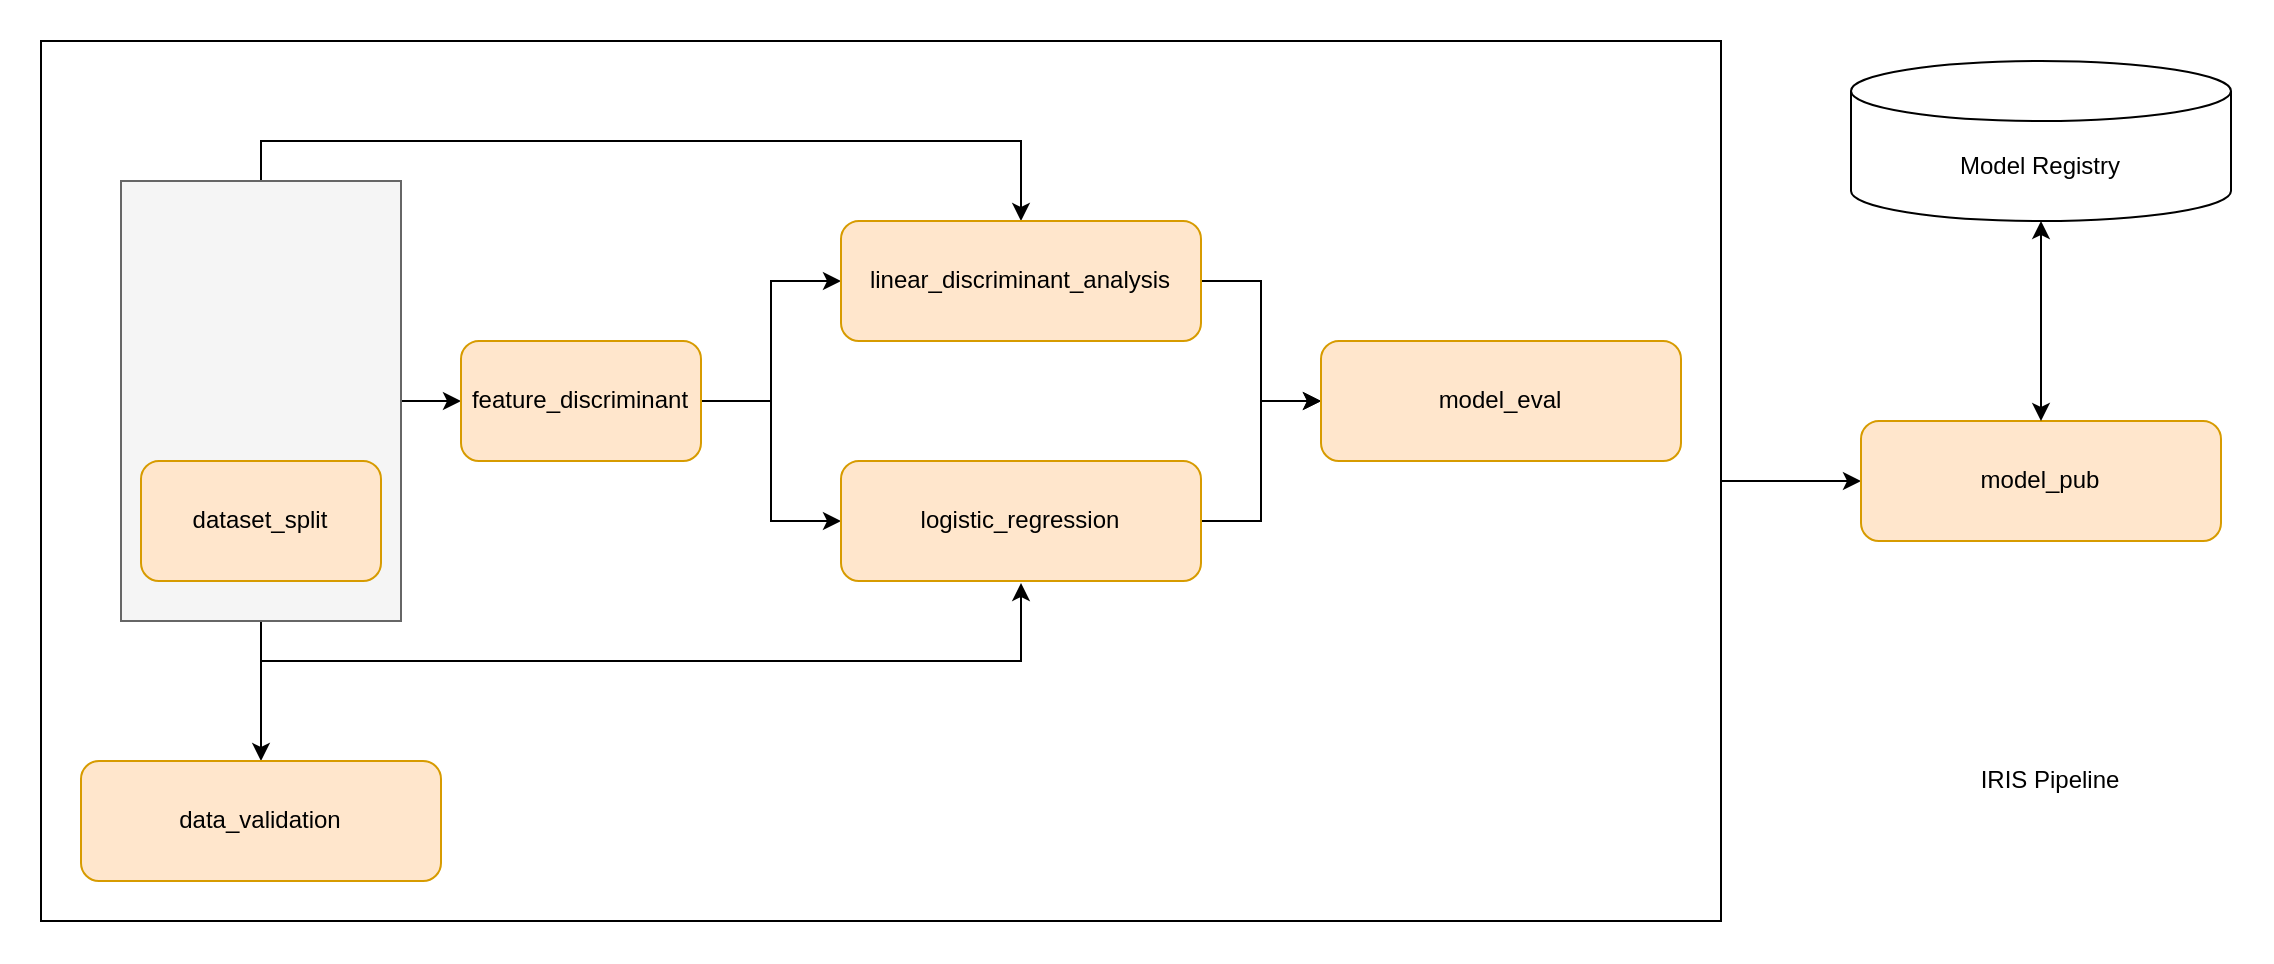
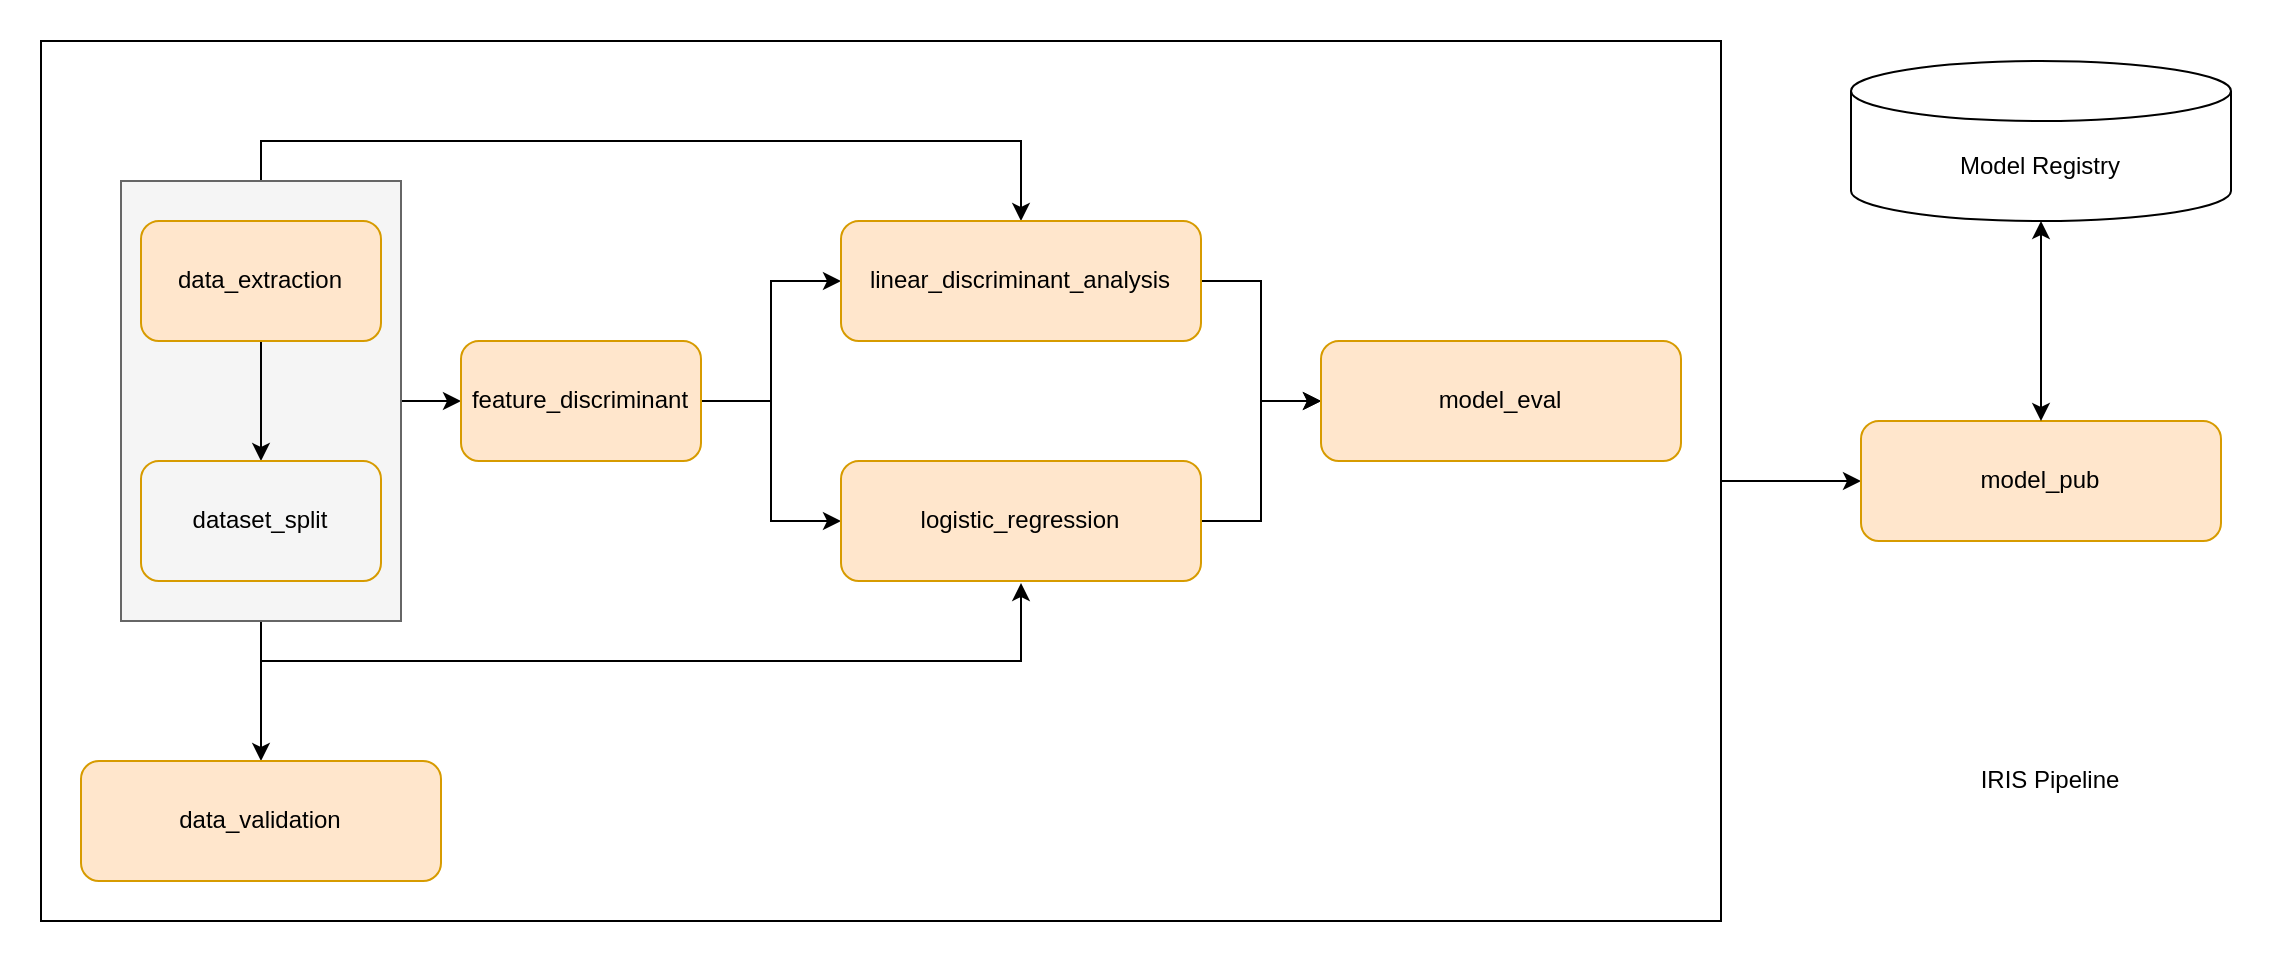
  <mxCell id="0" />
  <mxCell id="1" parent="0" />
  <mxCell id="2" style="edgeStyle=orthogonalEdgeStyle;rounded=0;orthogonalLoop=1;jettySize=auto;html=1;entryX=0;entryY=0.5;entryDx=0;entryDy=0;" edge="1" parent="1" source="3" target="20"><mxGeometry relative="1" as="geometry" /></mxCell>
  <mxCell id="3" value="" style="rounded=0;whiteSpace=wrap;html=1;" vertex="1" parent="1"><mxGeometry x="20" y="20" width="840" height="440" as="geometry" /></mxCell>
  <mxCell id="4" style="edgeStyle=orthogonalEdgeStyle;rounded=0;orthogonalLoop=1;jettySize=auto;html=1;entryX=0;entryY=0.5;entryDx=0;entryDy=0;" edge="1" parent="1" source="8" target="14"><mxGeometry relative="1" as="geometry" /></mxCell>
  <mxCell id="5" style="edgeStyle=orthogonalEdgeStyle;rounded=0;orthogonalLoop=1;jettySize=auto;html=1;entryX=0.5;entryY=0;entryDx=0;entryDy=0;" edge="1" parent="1" source="8" target="18"><mxGeometry relative="1" as="geometry"><Array as="points"><mxPoint x="130" y="70" /><mxPoint x="510" y="70" /></Array></mxGeometry></mxCell>
  <mxCell id="6" style="edgeStyle=orthogonalEdgeStyle;rounded=0;orthogonalLoop=1;jettySize=auto;html=1;" edge="1" parent="1" source="8"><mxGeometry relative="1" as="geometry"><mxPoint x="510" y="291" as="targetPoint" /><Array as="points"><mxPoint x="130" y="330" /><mxPoint x="510" y="330" /></Array></mxGeometry></mxCell>
  <mxCell id="7" style="edgeStyle=orthogonalEdgeStyle;rounded=0;orthogonalLoop=1;jettySize=auto;html=1;" edge="1" parent="1" source="8" target="21"><mxGeometry relative="1" as="geometry" /></mxCell>
  <mxCell id="8" value="" style="rounded=0;whiteSpace=wrap;html=1;fillColor=#f5f5f5;strokeColor=#666666;fontColor=#333333;" vertex="1" parent="1"><mxGeometry x="60" y="90" width="140" height="220" as="geometry" /></mxCell>
- <mxCell id="11" value="dataset_split" style="rounded=1;whiteSpace=wrap;html=1;fillColor=#ffe6cc;strokeColor=#d79b00;" vertex="1" parent="1"><mxGeometry x="70" y="230" width="120" height="60" as="geometry" /></mxCell>
+ <mxCell id="9" style="edgeStyle=orthogonalEdgeStyle;rounded=0;orthogonalLoop=1;jettySize=auto;html=1;" edge="1" parent="1" source="10" target="11"><mxGeometry relative="1" as="geometry" /></mxCell>
+ <mxCell id="10" value="data_extraction" style="rounded=1;whiteSpace=wrap;html=1;fillColor=#ffe6cc;strokeColor=#d79b00;" vertex="1" parent="1"><mxGeometry x="70" y="110" width="120" height="60" as="geometry" /></mxCell>
+ <mxCell id="11" value="dataset_split" style="rounded=1;whiteSpace=wrap;html=1;fillColor=#f5f5f5;strokeColor=#d79b00;" vertex="1" parent="1"><mxGeometry x="70" y="230" width="120" height="60" as="geometry" /></mxCell>
  <mxCell id="12" style="edgeStyle=orthogonalEdgeStyle;rounded=0;orthogonalLoop=1;jettySize=auto;html=1;entryX=0;entryY=0.5;entryDx=0;entryDy=0;" edge="1" parent="1" source="14" target="18"><mxGeometry relative="1" as="geometry" /></mxCell>
  <mxCell id="13" style="edgeStyle=orthogonalEdgeStyle;rounded=0;orthogonalLoop=1;jettySize=auto;html=1;entryX=0;entryY=0.5;entryDx=0;entryDy=0;" edge="1" parent="1" source="14" target="16"><mxGeometry relative="1" as="geometry" /></mxCell>
  <mxCell id="14" value="feature_discriminant" style="rounded=1;whiteSpace=wrap;html=1;fillColor=#ffe6cc;strokeColor=#d79b00;" vertex="1" parent="1"><mxGeometry x="230" y="170" width="120" height="60" as="geometry" /></mxCell>
  <mxCell id="15" style="edgeStyle=orthogonalEdgeStyle;rounded=0;orthogonalLoop=1;jettySize=auto;html=1;entryX=0;entryY=0.5;entryDx=0;entryDy=0;" edge="1" parent="1" source="16" target="19"><mxGeometry relative="1" as="geometry" /></mxCell>
  <mxCell id="16" value="logistic_regression" style="rounded=1;whiteSpace=wrap;html=1;fillColor=#ffe6cc;strokeColor=#d79b00;" vertex="1" parent="1"><mxGeometry x="420" y="230" width="180" height="60" as="geometry" /></mxCell>
  <mxCell id="17" style="edgeStyle=orthogonalEdgeStyle;rounded=0;orthogonalLoop=1;jettySize=auto;html=1;entryX=0;entryY=0.5;entryDx=0;entryDy=0;" edge="1" parent="1" source="18" target="19"><mxGeometry relative="1" as="geometry" /></mxCell>
  <mxCell id="18" value="linear_discriminant_analysis" style="rounded=1;whiteSpace=wrap;html=1;fillColor=#ffe6cc;strokeColor=#d79b00;" vertex="1" parent="1"><mxGeometry x="420" y="110" width="180" height="60" as="geometry" /></mxCell>
  <mxCell id="19" value="model_eval" style="rounded=1;whiteSpace=wrap;html=1;fillColor=#ffe6cc;strokeColor=#d79b00;" vertex="1" parent="1"><mxGeometry x="660" y="170" width="180" height="60" as="geometry" /></mxCell>
  <mxCell id="20" value="model_pub" style="rounded=1;whiteSpace=wrap;html=1;fillColor=#ffe6cc;strokeColor=#d79b00;" vertex="1" parent="1"><mxGeometry x="930" y="210" width="180" height="60" as="geometry" /></mxCell>
  <mxCell id="21" value="data_validation" style="rounded=1;whiteSpace=wrap;html=1;fillColor=#ffe6cc;strokeColor=#d79b00;" vertex="1" parent="1"><mxGeometry x="40" y="380" width="180" height="60" as="geometry" /></mxCell>
  <mxCell id="22" style="edgeStyle=orthogonalEdgeStyle;rounded=0;orthogonalLoop=1;jettySize=auto;html=1;startArrow=classic;startFill=1;" edge="1" parent="1" source="23" target="20"><mxGeometry relative="1" as="geometry" /></mxCell>
  <mxCell id="23" value="Model Registry" style="shape=cylinder3;whiteSpace=wrap;html=1;boundedLbl=1;backgroundOutline=1;size=15;" vertex="1" parent="1"><mxGeometry x="925" y="30" width="190" height="80" as="geometry" /></mxCell>
  <mxCell id="24" value="IRIS Pipeline" style="text;html=1;align=center;verticalAlign=middle;whiteSpace=wrap;rounded=0;labelBackgroundColor=#ffffff;" vertex="1" parent="1"><mxGeometry x="940" y="370" width="170" height="40" as="geometry" /></mxCell>
